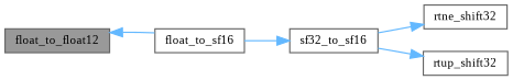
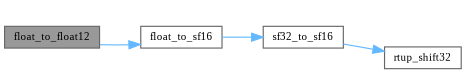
  digraph {
    fontname="Liberation Serif"
    rankdir=LR
    node [color=grey40 fillcolor=white fontname="Liberation Serif" fontsize=10 shape=box style=filled]
    edge [color=steelblue1 fontname="Liberation Serif" fontsize=10 labelfontname=Helvetica labelfontsize=10 style=solid]
    n1 [color=gray40 fillcolor=grey60 fontcolor=black height=0.2 label=float_to_float12 width=0.4]
    n2 [height=0.2 label=float_to_sf16 width=0.4]
    n3 [height=0.2 label=sf32_to_sf16 width=0.4]
-   n4 [height=0.2 label=rtne_shift32 width=0.4]
    n5 [height=0.2 label=rtup_shift32 width=0.4]
-   n2 -> n1
+   n1 -> n2
    n2 -> n3
-   n3 -> n4
    n3 -> n5
  }
